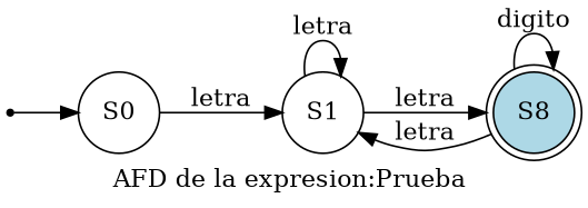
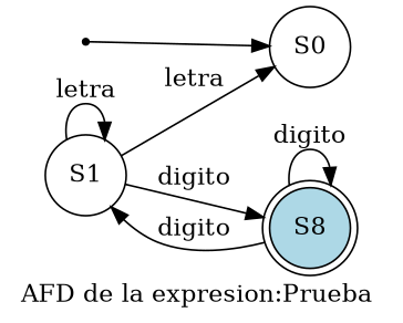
  digraph {
    label="AFD de la expresion:Prueba "
    rankdir=LR
    node [shape=circle]
    qi [shape=point]
    S0
    S1
    n4 [fillcolor=lightblue label=S8 shape=doublecircle style=filled]
    qi -> S0
-   S0 -> S1 [label=letra]
+   S1 -> S0 [label=letra]
    S1 -> S1 [label=letra]
-   S1 -> n4 [label=letra]
-   n4 -> S1 [label=letra]
+   S1 -> n4 [label=digito]
+   n4 -> S1 [label=digito]
    n4 -> n4 [label=digito]
  }
